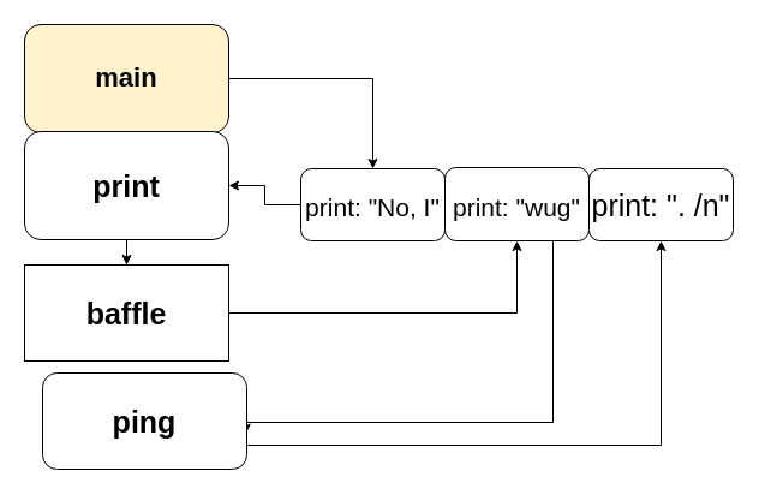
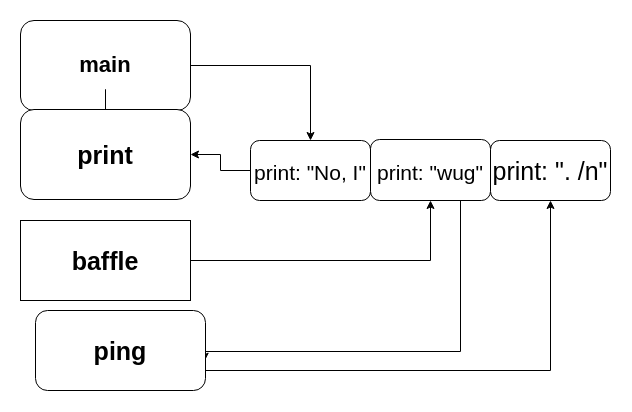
  <mxCell id="0" />
  <mxCell id="1" parent="0" />
  <mxCell id="2" value="" style="edgeStyle=orthogonalEdgeStyle;rounded=0;orthogonalLoop=1;jettySize=auto;html=1;fontSize=25;" edge="1" parent="1" source="3" target="5"><mxGeometry relative="1" as="geometry" /></mxCell>
- <mxCell id="3" value="&lt;h1 style=&quot;font-size: 24px&quot;&gt;&lt;/h1&gt;&lt;h5 style=&quot;font-size: 22px&quot;&gt;main&lt;br&gt;&lt;/h5&gt;" style="rounded=1;whiteSpace=wrap;html=1;fontStyle=1;fontSize=25;align=center;fillColor=#fff2cc;" parent="1" vertex="1"><mxGeometry x="20" y="20" width="170" height="90" as="geometry" /></mxCell>
+ <mxCell id="3" value="&lt;h1 style=&quot;font-size: 24px&quot;&gt;&lt;/h1&gt;&lt;h5 style=&quot;font-size: 22px&quot;&gt;main&lt;br&gt;&lt;/h5&gt;" style="rounded=1;whiteSpace=wrap;html=1;fontStyle=1;fontSize=25;align=center;" parent="1" vertex="1"><mxGeometry x="20" y="20" width="170" height="90" as="geometry" /></mxCell>
  <mxCell id="4" value="" style="edgeStyle=orthogonalEdgeStyle;rounded=0;orthogonalLoop=1;jettySize=auto;html=1;fontSize=25;" edge="1" parent="1" source="5" target="7"><mxGeometry relative="1" as="geometry" /></mxCell>
  <mxCell id="5" value="&lt;font style=&quot;font-size: 21px&quot;&gt;print: &quot;No, I&quot;&lt;/font&gt;" style="rounded=1;whiteSpace=wrap;html=1;fontSize=25;" vertex="1" parent="1"><mxGeometry x="250" y="140" width="120" height="60" as="geometry" /></mxCell>
- <mxCell id="6" value="" style="edgeStyle=orthogonalEdgeStyle;rounded=0;orthogonalLoop=1;jettySize=auto;html=1;fontSize=25;" edge="1" parent="1" source="7" target="9"><mxGeometry relative="1" as="geometry" /></mxCell>
+ <mxCell id="6" value="" style="edgeStyle=orthogonalEdgeStyle;rounded=0;orthogonalLoop=1;jettySize=auto;html=1;fontSize=25;" edge="1" parent="1" source="7" target="3"><mxGeometry relative="1" as="geometry" /></mxCell>
  <mxCell id="7" value="&lt;div style=&quot;text-align: left&quot;&gt;&lt;b&gt;print&lt;/b&gt;&lt;br&gt;&lt;/div&gt;" style="rounded=1;whiteSpace=wrap;html=1;fontSize=25;" vertex="1" parent="1"><mxGeometry x="20" y="109" width="170" height="90" as="geometry" /></mxCell>
  <mxCell id="8" value="" style="edgeStyle=orthogonalEdgeStyle;rounded=0;orthogonalLoop=1;jettySize=auto;html=1;fontSize=25;" edge="1" parent="1" source="9" target="11"><mxGeometry relative="1" as="geometry" /></mxCell>
  <mxCell id="9" value="&lt;b&gt;baffle&lt;/b&gt;" style="whiteSpace=wrap;html=1;fontSize=25;rounded=0;" vertex="1" parent="1"><mxGeometry x="20" y="220" width="170" height="80" as="geometry" /></mxCell>
  <mxCell id="10" style="edgeStyle=orthogonalEdgeStyle;rounded=0;orthogonalLoop=1;jettySize=auto;html=1;entryX=0.995;entryY=0.633;entryDx=0;entryDy=0;entryPerimeter=0;fontSize=25;" edge="1" parent="1" source="11" target="13"><mxGeometry relative="1" as="geometry"><Array as="points"><mxPoint x="460" y="351" /></Array></mxGeometry></mxCell>
  <mxCell id="11" value="&lt;font style=&quot;font-size: 21px&quot;&gt;print: &quot;wug&quot;&lt;/font&gt;" style="rounded=1;whiteSpace=wrap;html=1;fontSize=25;" vertex="1" parent="1"><mxGeometry x="370" y="139" width="120" height="61" as="geometry" /></mxCell>
  <mxCell id="12" value="" style="edgeStyle=orthogonalEdgeStyle;rounded=0;orthogonalLoop=1;jettySize=auto;html=1;fontSize=25;" edge="1" parent="1" source="13" target="14"><mxGeometry relative="1" as="geometry"><Array as="points"><mxPoint x="550" y="370" /></Array></mxGeometry></mxCell>
  <mxCell id="13" value="&lt;b&gt;ping&lt;/b&gt;" style="rounded=1;whiteSpace=wrap;html=1;fontSize=25;" vertex="1" parent="1"><mxGeometry x="35" y="310" width="170" height="80" as="geometry" /></mxCell>
  <mxCell id="14" value="print: &quot;. /n&quot;" style="rounded=1;whiteSpace=wrap;html=1;fontSize=25;" vertex="1" parent="1"><mxGeometry x="490" y="140" width="120" height="60" as="geometry" /></mxCell>
